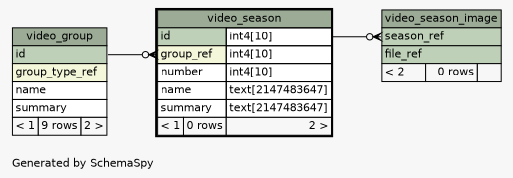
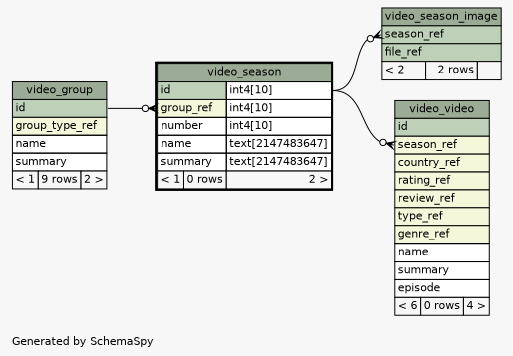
  digraph {
    bgcolor="#f7f7f7"
    fontname=Helvetica
    fontsize=11
    label="\nGenerated by SchemaSpy"
    labeljust=l
    nodesep=0.18
    rankdir=RL
    ranksep=0.46
    node [fontname=Helvetica fontsize=11 shape=plaintext]
    edge [arrowhead=none arrowsize=0.8 arrowtail=crowodot dir=back headport="id.type:e" tailport="season_ref:w"]
    n1 [label=<     <TABLE BORDER="2" CELLBORDER="1" CELLSPACING="0" BGCOLOR="#ffffff">       <TR><TD COLSPAN="3" BGCOLOR="#9bab96" ALIGN="CENTER">video_season</TD></TR>       <TR><TD PORT="id" COLSPAN="2" BGCOLOR="#bed1b8" ALIGN="LEFT">id</TD><TD PORT="id.type" ALIGN="LEFT">int4[10]</TD></TR>       <TR><TD PORT="group_ref" COLSPAN="2" BGCOLOR="#f4f7da" ALIGN="LEFT">group_ref</TD><TD PORT="group_ref.type" ALIGN="LEFT">int4[10]</TD></TR>       <TR><TD PORT="number" COLSPAN="2" ALIGN="LEFT">number</TD><TD PORT="number.type" ALIGN="LEFT">int4[10]</TD></TR>       <TR><TD PORT="name" COLSPAN="2" ALIGN="LEFT">name</TD><TD PORT="name.type" ALIGN="LEFT">text[2147483647]</TD></TR>       <TR><TD PORT="summary" COLSPAN="2" ALIGN="LEFT">summary</TD><TD PORT="summary.type" ALIGN="LEFT">text[2147483647]</TD></TR>       <TR><TD ALIGN="LEFT" BGCOLOR="#f7f7f7">&lt; 1</TD><TD ALIGN="RIGHT" BGCOLOR="#f7f7f7">0 rows</TD><TD ALIGN="RIGHT" BGCOLOR="#f7f7f7">2 &gt;</TD></TR>     </TABLE>>]
    n2 [label=<     <TABLE BORDER="0" CELLBORDER="1" CELLSPACING="0" BGCOLOR="#ffffff">       <TR><TD COLSPAN="3" BGCOLOR="#9bab96" ALIGN="CENTER">video_group</TD></TR>       <TR><TD PORT="id" COLSPAN="3" BGCOLOR="#bed1b8" ALIGN="LEFT">id</TD></TR>       <TR><TD PORT="group_type_ref" COLSPAN="3" BGCOLOR="#f4f7da" ALIGN="LEFT">group_type_ref</TD></TR>       <TR><TD PORT="name" COLSPAN="3" ALIGN="LEFT">name</TD></TR>       <TR><TD PORT="summary" COLSPAN="3" ALIGN="LEFT">summary</TD></TR>       <TR><TD ALIGN="LEFT" BGCOLOR="#f7f7f7">&lt; 1</TD><TD ALIGN="RIGHT" BGCOLOR="#f7f7f7">9 rows</TD><TD ALIGN="RIGHT" BGCOLOR="#f7f7f7">2 &gt;</TD></TR>     </TABLE>>]
-   n3 [label=<     <TABLE BORDER="0" CELLBORDER="1" CELLSPACING="0" BGCOLOR="#ffffff">       <TR><TD COLSPAN="3" BGCOLOR="#9bab96" ALIGN="CENTER">video_season_image</TD></TR>       <TR><TD PORT="season_ref" COLSPAN="3" BGCOLOR="#bed1b8" ALIGN="LEFT">season_ref</TD></TR>       <TR><TD PORT="file_ref" COLSPAN="3" BGCOLOR="#bed1b8" ALIGN="LEFT">file_ref</TD></TR>       <TR><TD ALIGN="LEFT" BGCOLOR="#f7f7f7">&lt; 2</TD><TD ALIGN="RIGHT" BGCOLOR="#f7f7f7">0 rows</TD><TD ALIGN="RIGHT" BGCOLOR="#f7f7f7">  </TD></TR>     </TABLE>>]
+   n3 [label=<     <TABLE BORDER="0" CELLBORDER="1" CELLSPACING="0" BGCOLOR="#ffffff">       <TR><TD COLSPAN="3" BGCOLOR="#9bab96" ALIGN="CENTER">video_season_image</TD></TR>       <TR><TD PORT="season_ref" COLSPAN="3" BGCOLOR="#bed1b8" ALIGN="LEFT">season_ref</TD></TR>       <TR><TD PORT="file_ref" COLSPAN="3" BGCOLOR="#bed1b8" ALIGN="LEFT">file_ref</TD></TR>       <TR><TD ALIGN="LEFT" BGCOLOR="#f7f7f7">&lt; 2</TD><TD ALIGN="RIGHT" BGCOLOR="#f7f7f7">2 rows</TD><TD ALIGN="RIGHT" BGCOLOR="#f7f7f7">  </TD></TR>     </TABLE>>]
+   n4 [label=<     <TABLE BORDER="0" CELLBORDER="1" CELLSPACING="0" BGCOLOR="#ffffff">       <TR><TD COLSPAN="3" BGCOLOR="#9bab96" ALIGN="CENTER">video_video</TD></TR>       <TR><TD PORT="id" COLSPAN="3" BGCOLOR="#bed1b8" ALIGN="LEFT">id</TD></TR>       <TR><TD PORT="season_ref" COLSPAN="3" BGCOLOR="#f4f7da" ALIGN="LEFT">season_ref</TD></TR>       <TR><TD PORT="country_ref" COLSPAN="3" BGCOLOR="#f4f7da" ALIGN="LEFT">country_ref</TD></TR>       <TR><TD PORT="rating_ref" COLSPAN="3" BGCOLOR="#f4f7da" ALIGN="LEFT">rating_ref</TD></TR>       <TR><TD PORT="review_ref" COLSPAN="3" BGCOLOR="#f4f7da" ALIGN="LEFT">review_ref</TD></TR>       <TR><TD PORT="type_ref" COLSPAN="3" BGCOLOR="#f4f7da" ALIGN="LEFT">type_ref</TD></TR>       <TR><TD PORT="genre_ref" COLSPAN="3" BGCOLOR="#f4f7da" ALIGN="LEFT">genre_ref</TD></TR>       <TR><TD PORT="name" COLSPAN="3" ALIGN="LEFT">name</TD></TR>       <TR><TD PORT="summary" COLSPAN="3" ALIGN="LEFT">summary</TD></TR>       <TR><TD PORT="episode" COLSPAN="3" ALIGN="LEFT">episode</TD></TR>       <TR><TD ALIGN="LEFT" BGCOLOR="#f7f7f7">&lt; 6</TD><TD ALIGN="RIGHT" BGCOLOR="#f7f7f7">0 rows</TD><TD ALIGN="RIGHT" BGCOLOR="#f7f7f7">4 &gt;</TD></TR>     </TABLE>>]
    n1 -> n2 [headport="id:e" tailport="group_ref:w"]
    n3 -> n1
+   n4 -> n1
  }
